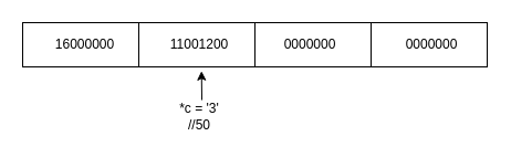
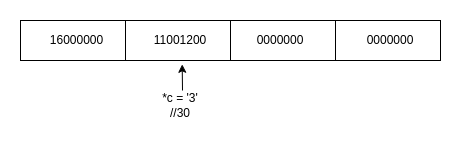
  <mxCell id="0" />
  <mxCell id="1" parent="0" />
  <mxCell id="2" value="" style="rounded=0;whiteSpace=wrap;html=1;" parent="1" vertex="1"><mxGeometry x="20" y="20" width="420" height="40" as="geometry" /></mxCell>
  <mxCell id="3" value="" style="endArrow=none;html=1;rounded=0;exitX=0.25;exitY=1;exitDx=0;exitDy=0;entryX=0.25;entryY=0;entryDx=0;entryDy=0;" parent="1" source="2" target="2" edge="1"><mxGeometry width="50" height="50" relative="1" as="geometry"><mxPoint x="70" y="90" as="sourcePoint" /><mxPoint x="120" y="40" as="targetPoint" /></mxGeometry></mxCell>
  <mxCell id="4" value="" style="endArrow=none;html=1;rounded=0;entryX=0.5;entryY=0;entryDx=0;entryDy=0;exitX=0.5;exitY=1;exitDx=0;exitDy=0;" parent="1" source="2" target="2" edge="1"><mxGeometry width="50" height="50" relative="1" as="geometry"><mxPoint x="190" y="220" as="sourcePoint" /><mxPoint x="240" y="170" as="targetPoint" /><Array as="points" /></mxGeometry></mxCell>
  <mxCell id="5" value="" style="endArrow=none;html=1;rounded=0;exitX=0.75;exitY=0;exitDx=0;exitDy=0;entryX=0.75;entryY=1;entryDx=0;entryDy=0;" parent="1" source="2" target="2" edge="1"><mxGeometry width="50" height="50" relative="1" as="geometry"><mxPoint x="190" y="220" as="sourcePoint" /><mxPoint x="240" y="170" as="targetPoint" /><Array as="points" /></mxGeometry></mxCell>
  <mxCell id="6" value="16000000" style="text;html=1;strokeColor=none;fillColor=none;align=center;verticalAlign=middle;whiteSpace=wrap;rounded=0;" parent="1" vertex="1"><mxGeometry x="30" y="25" width="93" height="30" as="geometry" /></mxCell>
  <mxCell id="7" value="" style="endArrow=classic;html=1;rounded=0;entryX=0.385;entryY=1.095;entryDx=0;entryDy=0;entryPerimeter=0;" parent="1" target="2" edge="1"><mxGeometry width="50" height="50" relative="1" as="geometry"><mxPoint x="182" y="90" as="sourcePoint" /><mxPoint x="240" y="170" as="targetPoint" /></mxGeometry></mxCell>
  <mxCell id="8" value="11001200" style="text;html=1;strokeColor=none;fillColor=none;align=center;verticalAlign=middle;whiteSpace=wrap;rounded=0;fontFamily=Helvetica;" parent="1" vertex="1"><mxGeometry x="130" y="25" width="100" height="30" as="geometry" /></mxCell>
  <mxCell id="9" value="0000000" style="text;html=1;strokeColor=none;fillColor=none;align=center;verticalAlign=middle;whiteSpace=wrap;rounded=0;fontFamily=Helvetica;" parent="1" vertex="1"><mxGeometry x="230" y="25" width="100" height="30" as="geometry" /></mxCell>
  <mxCell id="10" value="0000000" style="text;html=1;strokeColor=none;fillColor=none;align=center;verticalAlign=middle;whiteSpace=wrap;rounded=0;fontFamily=Helvetica;" parent="1" vertex="1"><mxGeometry x="340" y="25" width="100" height="30" as="geometry" /></mxCell>
- <mxCell id="11" value="*c = '3'&lt;br&gt;//50" style="text;html=1;strokeColor=none;fillColor=none;align=center;verticalAlign=middle;whiteSpace=wrap;rounded=0;fontFamily=Helvetica;" parent="1" vertex="1"><mxGeometry x="150" y="90" width="60" height="30" as="geometry" /></mxCell>
+ <mxCell id="11" value="*c = '3'&lt;br&gt;//30" style="text;html=1;strokeColor=none;fillColor=none;align=center;verticalAlign=middle;whiteSpace=wrap;rounded=0;fontFamily=Helvetica;" parent="1" vertex="1"><mxGeometry x="150" y="90" width="60" height="30" as="geometry" /></mxCell>
